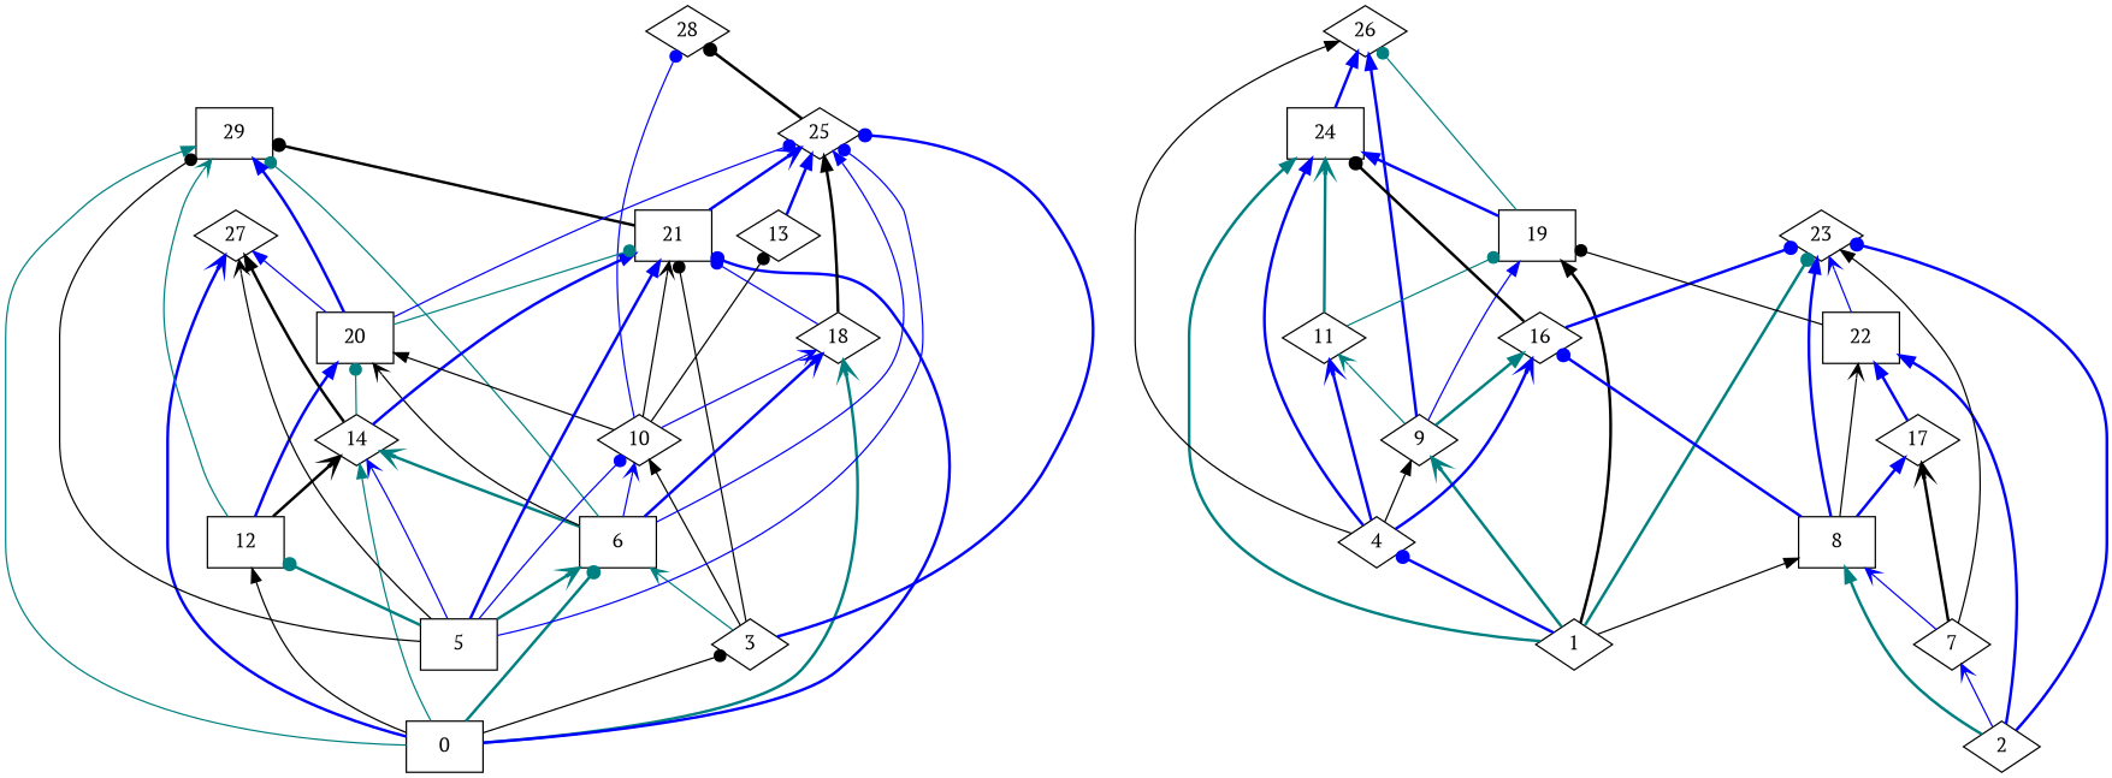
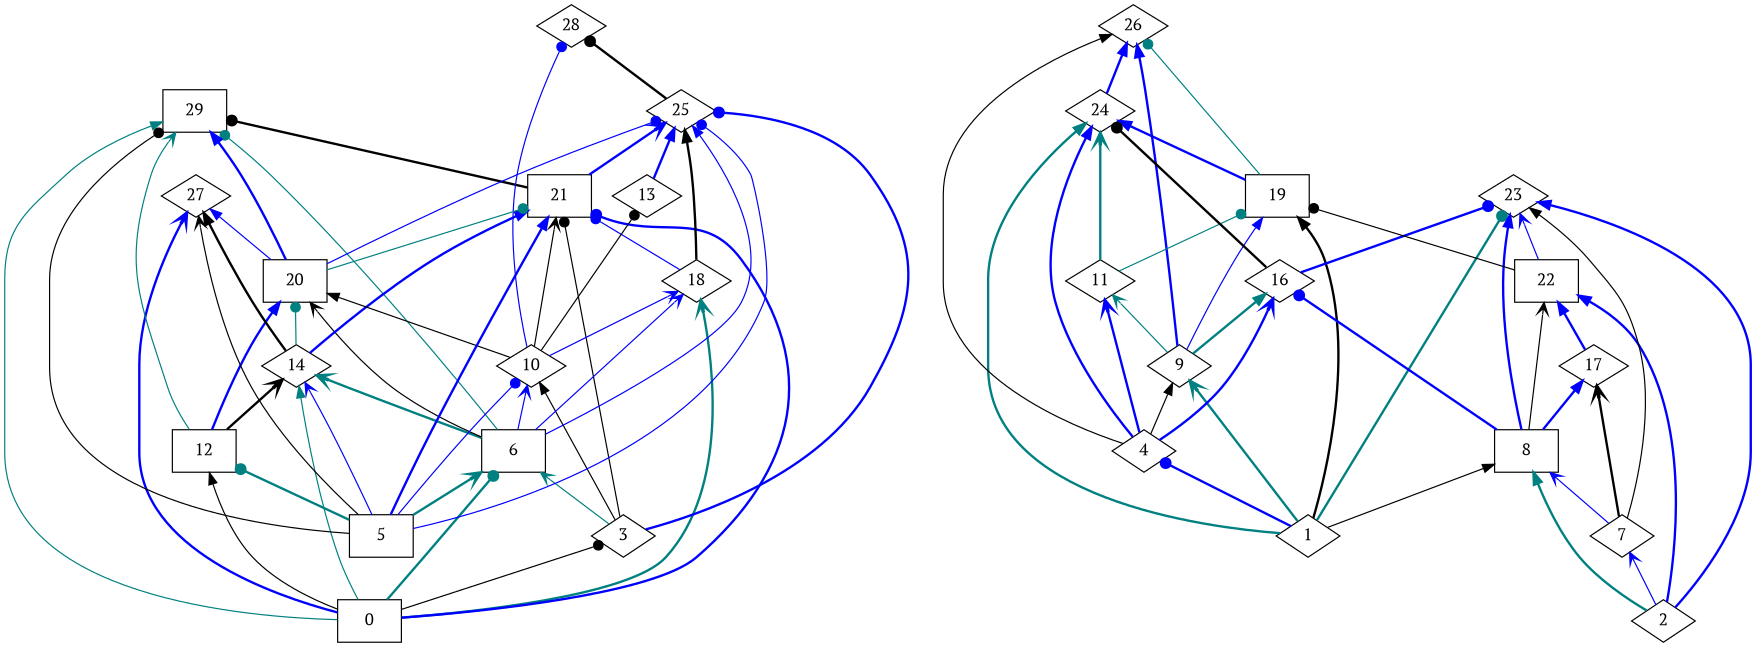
  digraph {
    fontname="PT Serif"
    rankdir=BT
    node [fontname="PT Serif" shape=diamond]
    edge [arrowhead=normal color=blue fontname="PT Serif" style=bold]
    0 [shape=box]
    3
    6 [shape=box]
    12 [shape=box]
    14
    18
    21 [shape=box]
    27
    29 [shape=box]
    10
    25
    20 [shape=box]
    13
    28
    1
    4
    8 [shape=box]
    9
    19 [shape=box]
    23
-   24 [shape=box]
+   24
    11
    16
    26
    22 [shape=box]
    17
    2
    7
    5 [shape=box]
    0 -> 3 [arrowhead=dot color=black style=solid]
    0 -> 6 [arrowhead=dot color=teal]
    0 -> 12 [color=black style=solid]
    0 -> 14 [color=teal style=solid]
    0 -> 18 [arrowhead=vee color=teal]
    0 -> 21 [arrowhead=dot]
    0 -> 27 [arrowhead=vee]
    0 -> 29 [color=teal style=solid]
    3 -> 6 [arrowhead=vee color=teal style=solid]
    3 -> 21 [arrowhead=dot color=black style=solid]
    3 -> 10 [color=black style=solid]
    3 -> 25 [arrowhead=dot]
    6 -> 14 [arrowhead=vee color=teal]
-   6 -> 18 [arrowhead=vee]
+   6 -> 18 [arrowhead=vee style=solid]
    6 -> 29 [arrowhead=dot color=teal style=solid]
    6 -> 10 [arrowhead=vee style=solid]
    6 -> 25 [style=solid]
    6 -> 20 [arrowhead=vee color=black style=solid]
    12 -> 14 [arrowhead=vee color=black]
    12 -> 29 [arrowhead=vee color=teal style=solid]
    12 -> 20
    14 -> 21
    14 -> 27 [color=black]
    14 -> 20 [arrowhead=dot color=teal style=solid]
    18 -> 21 [arrowhead=dot style=solid]
    18 -> 25 [color=black]
    21 -> 29 [arrowhead=dot color=black]
    21 -> 25 [arrowhead=vee]
    10 -> 18 [arrowhead=vee style=solid]
    10 -> 21 [arrowhead=vee color=black style=solid]
    10 -> 20 [color=black style=solid]
    10 -> 13 [arrowhead=dot color=black style=solid]
    10 -> 28 [arrowhead=dot style=solid]
    25 -> 28 [arrowhead=dot color=black]
    20 -> 21 [arrowhead=dot color=teal style=solid]
    20 -> 27 [style=solid]
    20 -> 29
    20 -> 25 [arrowhead=dot style=solid]
    13 -> 25
    1 -> 4 [arrowhead=dot]
    1 -> 8 [color=black style=solid]
    1 -> 9 [arrowhead=vee color=teal]
    1 -> 19 [color=black]
    1 -> 23 [arrowhead=dot color=teal]
    1 -> 24 [color=teal]
    4 -> 9 [color=black style=solid]
    4 -> 24
    4 -> 11 [arrowhead=vee]
    4 -> 16 [arrowhead=vee]
    4 -> 26 [color=black style=solid]
    8 -> 23
    8 -> 16 [arrowhead=dot]
    8 -> 22 [arrowhead=vee color=black style=solid]
    8 -> 17
    9 -> 19 [style=solid]
    9 -> 11 [arrowhead=vee color=teal style=solid]
    9 -> 16 [color=teal]
    9 -> 26
    19 -> 24
    19 -> 26 [arrowhead=dot color=teal style=solid]
    24 -> 26
    11 -> 19 [arrowhead=dot color=teal style=solid]
    11 -> 24 [arrowhead=vee color=teal]
    16 -> 23 [arrowhead=dot]
    16 -> 24 [arrowhead=dot color=black]
    22 -> 19 [arrowhead=dot color=black style=solid]
    22 -> 23 [arrowhead=vee style=solid]
    17 -> 22
    2 -> 8 [color=teal]
-   2 -> 23 [arrowhead=dot]
+   2 -> 23
    2 -> 22
    2 -> 7 [arrowhead=vee style=solid]
    7 -> 8 [arrowhead=vee style=solid]
    7 -> 23 [color=black style=solid]
    7 -> 17 [arrowhead=vee color=black]
    5 -> 6 [arrowhead=vee color=teal]
    5 -> 12 [arrowhead=dot color=teal]
    5 -> 14 [arrowhead=vee style=solid]
    5 -> 21
    5 -> 27 [arrowhead=vee color=black style=solid]
    5 -> 29 [arrowhead=dot color=black style=solid]
    5 -> 10 [arrowhead=dot style=solid]
    5 -> 25 [arrowhead=dot style=solid]
  }
